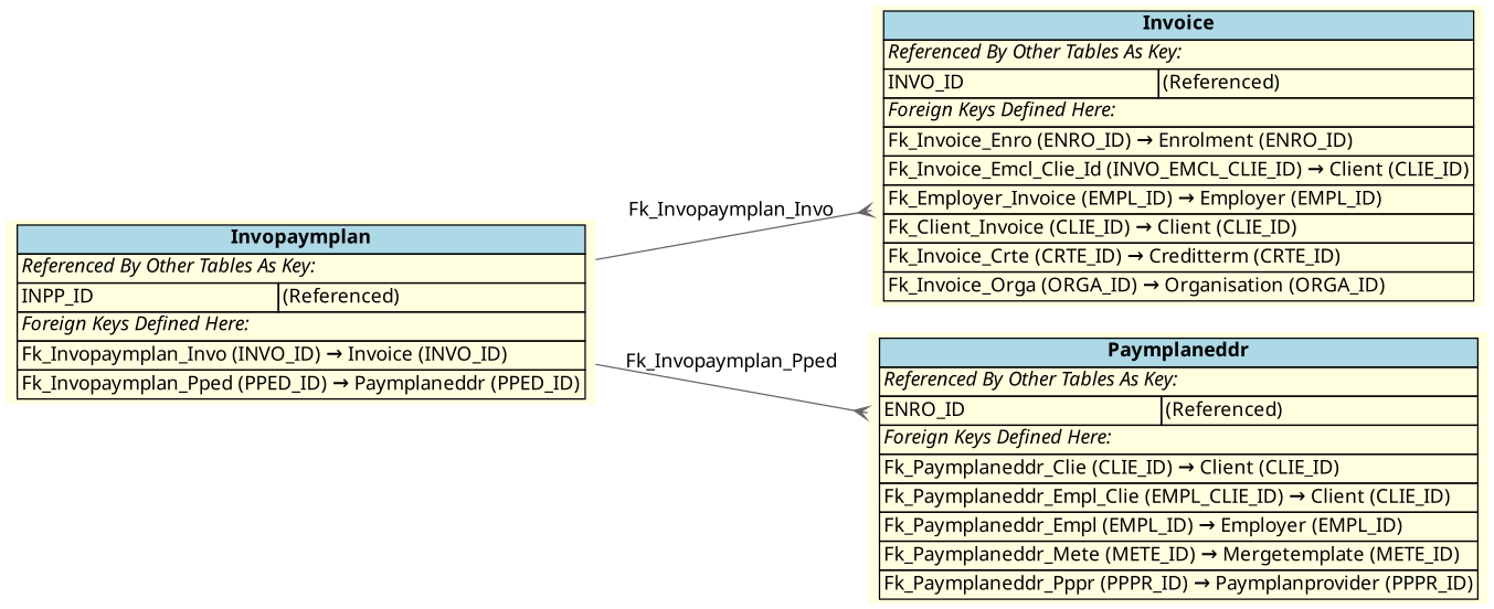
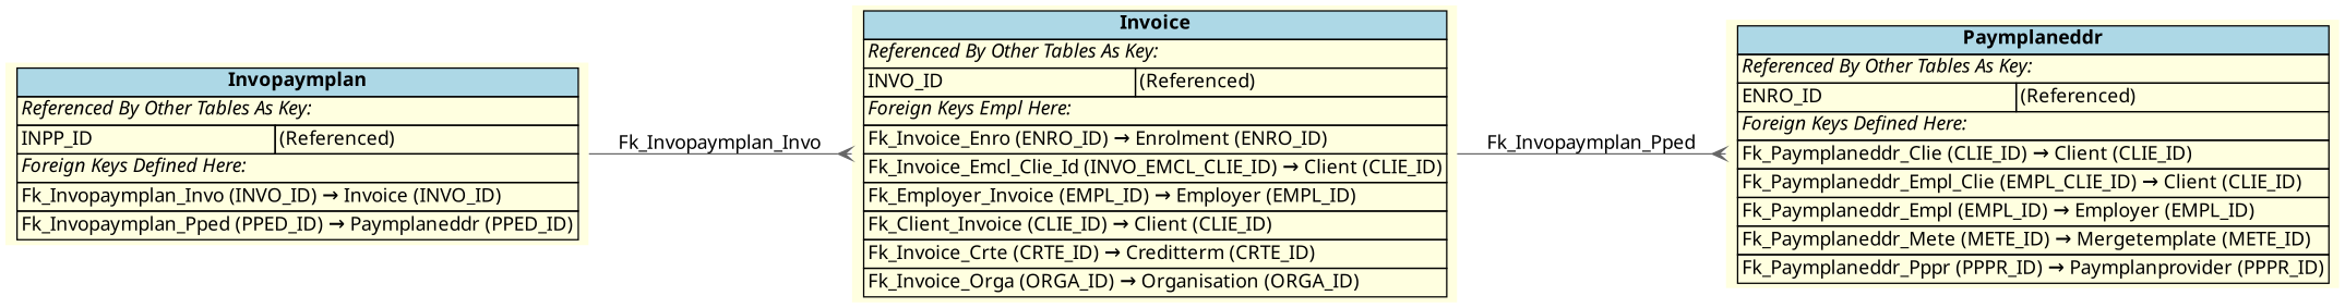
  digraph {
    fontname="Noto Sans"
    rankdir=LR
    node [fillcolor=lightyellow fontname="Noto Sans" shape=plaintext style=filled]
    edge [arrowhead=crow arrowtail=none color=gray40 dir=both fontname="Noto Sans" labelfontsize=10]
    n1 [label=<     <TABLE BORDER="0" CELLBORDER="1" CELLSPACING="0" BGCOLOR="lightyellow">       <TR><TD COLSPAN="2" BGCOLOR="lightblue"><B>Invopaymplan</B></TD></TR>       <TR><TD COLSPAN="2" ALIGN="LEFT"><I>Referenced By Other Tables As Key:</I></TD></TR>       <TR><TD ALIGN="LEFT">INPP_ID</TD><TD ALIGN="LEFT">(Referenced)</TD></TR>       <TR><TD COLSPAN="2" ALIGN="LEFT"><I>Foreign Keys Defined Here:</I></TD></TR>       <TR><TD ALIGN="LEFT" COLSPAN="2">Fk_Invopaymplan_Invo (INVO_ID) &rarr; Invoice (INVO_ID)</TD></TR>       <TR><TD ALIGN="LEFT" COLSPAN="2">Fk_Invopaymplan_Pped (PPED_ID) &rarr; Paymplaneddr (PPED_ID)</TD></TR>     </TABLE>     >]
-   n2 [label=<     <TABLE BORDER="0" CELLBORDER="1" CELLSPACING="0" BGCOLOR="lightyellow">       <TR><TD COLSPAN="2" BGCOLOR="lightblue"><B>Invoice</B></TD></TR>       <TR><TD COLSPAN="2" ALIGN="LEFT"><I>Referenced By Other Tables As Key:</I></TD></TR>       <TR><TD ALIGN="LEFT">INVO_ID</TD><TD ALIGN="LEFT">(Referenced)</TD></TR>       <TR><TD COLSPAN="2" ALIGN="LEFT"><I>Foreign Keys Defined Here:</I></TD></TR>       <TR><TD ALIGN="LEFT" COLSPAN="2">Fk_Invoice_Enro (ENRO_ID) &rarr; Enrolment (ENRO_ID)</TD></TR>       <TR><TD ALIGN="LEFT" COLSPAN="2">Fk_Invoice_Emcl_Clie_Id (INVO_EMCL_CLIE_ID) &rarr; Client (CLIE_ID)</TD></TR>       <TR><TD ALIGN="LEFT" COLSPAN="2">Fk_Employer_Invoice (EMPL_ID) &rarr; Employer (EMPL_ID)</TD></TR>       <TR><TD ALIGN="LEFT" COLSPAN="2">Fk_Client_Invoice (CLIE_ID) &rarr; Client (CLIE_ID)</TD></TR>       <TR><TD ALIGN="LEFT" COLSPAN="2">Fk_Invoice_Crte (CRTE_ID) &rarr; Creditterm (CRTE_ID)</TD></TR>       <TR><TD ALIGN="LEFT" COLSPAN="2">Fk_Invoice_Orga (ORGA_ID) &rarr; Organisation (ORGA_ID)</TD></TR>     </TABLE>     >]
+   n2 [label=<     <TABLE BORDER="0" CELLBORDER="1" CELLSPACING="0" BGCOLOR="lightyellow">       <TR><TD COLSPAN="2" BGCOLOR="lightblue"><B>Invoice</B></TD></TR>       <TR><TD COLSPAN="2" ALIGN="LEFT"><I>Referenced By Other Tables As Key:</I></TD></TR>       <TR><TD ALIGN="LEFT">INVO_ID</TD><TD ALIGN="LEFT">(Referenced)</TD></TR>       <TR><TD COLSPAN="2" ALIGN="LEFT"><I>Foreign Keys Empl Here:</I></TD></TR>       <TR><TD ALIGN="LEFT" COLSPAN="2">Fk_Invoice_Enro (ENRO_ID) &rarr; Enrolment (ENRO_ID)</TD></TR>       <TR><TD ALIGN="LEFT" COLSPAN="2">Fk_Invoice_Emcl_Clie_Id (INVO_EMCL_CLIE_ID) &rarr; Client (CLIE_ID)</TD></TR>       <TR><TD ALIGN="LEFT" COLSPAN="2">Fk_Employer_Invoice (EMPL_ID) &rarr; Employer (EMPL_ID)</TD></TR>       <TR><TD ALIGN="LEFT" COLSPAN="2">Fk_Client_Invoice (CLIE_ID) &rarr; Client (CLIE_ID)</TD></TR>       <TR><TD ALIGN="LEFT" COLSPAN="2">Fk_Invoice_Crte (CRTE_ID) &rarr; Creditterm (CRTE_ID)</TD></TR>       <TR><TD ALIGN="LEFT" COLSPAN="2">Fk_Invoice_Orga (ORGA_ID) &rarr; Organisation (ORGA_ID)</TD></TR>     </TABLE>     >]
    n3 [label=<     <TABLE BORDER="0" CELLBORDER="1" CELLSPACING="0" BGCOLOR="lightyellow">       <TR><TD COLSPAN="2" BGCOLOR="lightblue"><B>Paymplaneddr</B></TD></TR>       <TR><TD COLSPAN="2" ALIGN="LEFT"><I>Referenced By Other Tables As Key:</I></TD></TR>       <TR><TD ALIGN="LEFT">ENRO_ID</TD><TD ALIGN="LEFT">(Referenced)</TD></TR>       <TR><TD COLSPAN="2" ALIGN="LEFT"><I>Foreign Keys Defined Here:</I></TD></TR>       <TR><TD ALIGN="LEFT" COLSPAN="2">Fk_Paymplaneddr_Clie (CLIE_ID) &rarr; Client (CLIE_ID)</TD></TR>       <TR><TD ALIGN="LEFT" COLSPAN="2">Fk_Paymplaneddr_Empl_Clie (EMPL_CLIE_ID) &rarr; Client (CLIE_ID)</TD></TR>       <TR><TD ALIGN="LEFT" COLSPAN="2">Fk_Paymplaneddr_Empl (EMPL_ID) &rarr; Employer (EMPL_ID)</TD></TR>       <TR><TD ALIGN="LEFT" COLSPAN="2">Fk_Paymplaneddr_Mete (METE_ID) &rarr; Mergetemplate (METE_ID)</TD></TR>       <TR><TD ALIGN="LEFT" COLSPAN="2">Fk_Paymplaneddr_Pppr (PPPR_ID) &rarr; Paymplanprovider (PPPR_ID)</TD></TR>     </TABLE>     >]
    n1 -> n2 [label=" Fk_Invopaymplan_Invo "]
-   n1 -> n3 [label=" Fk_Invopaymplan_Pped "]
+   n2 -> n3 [label=" Fk_Invopaymplan_Pped "]
  }
